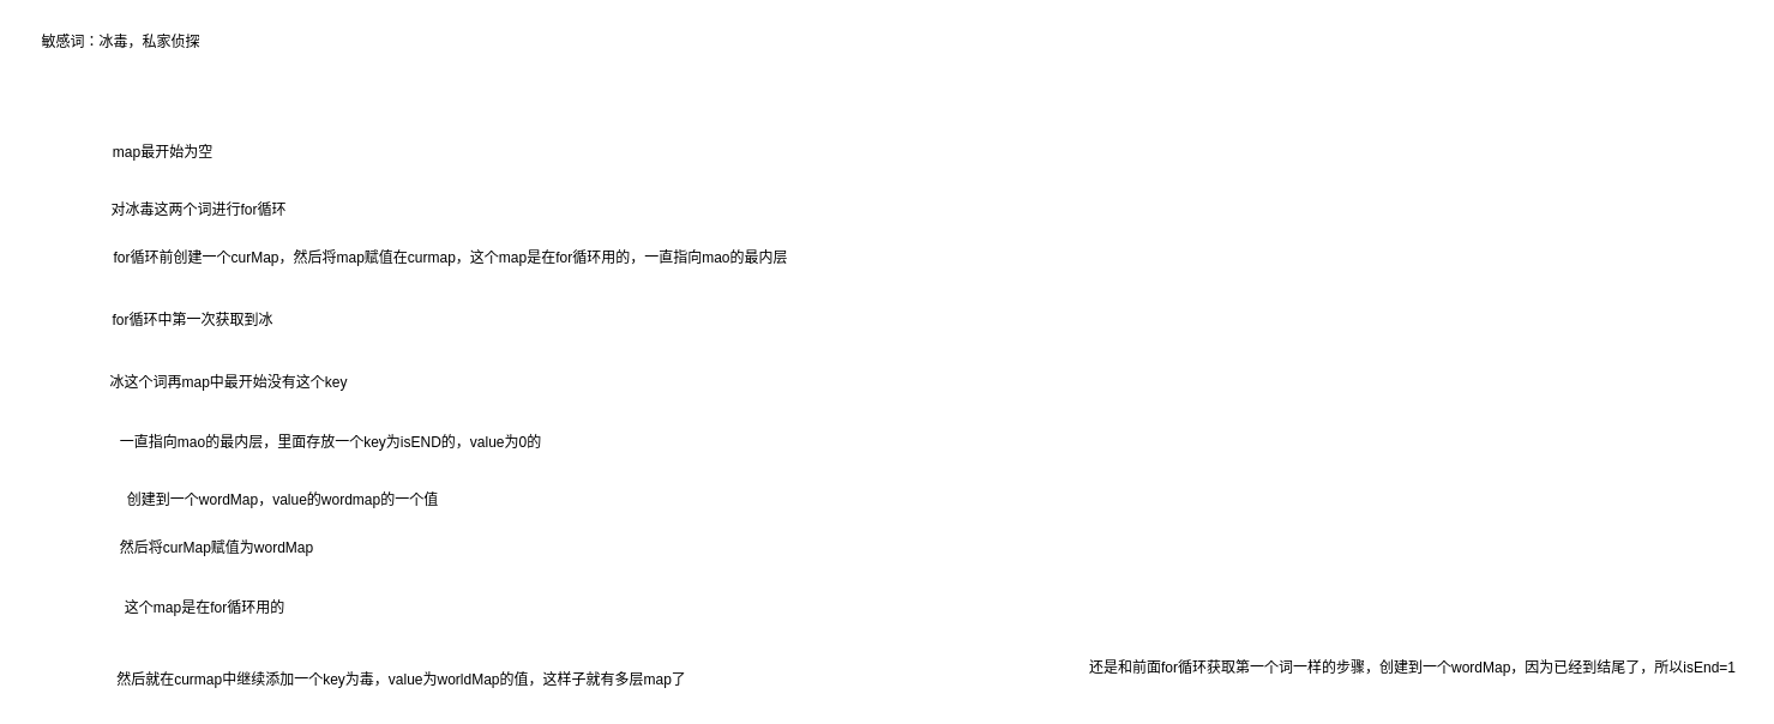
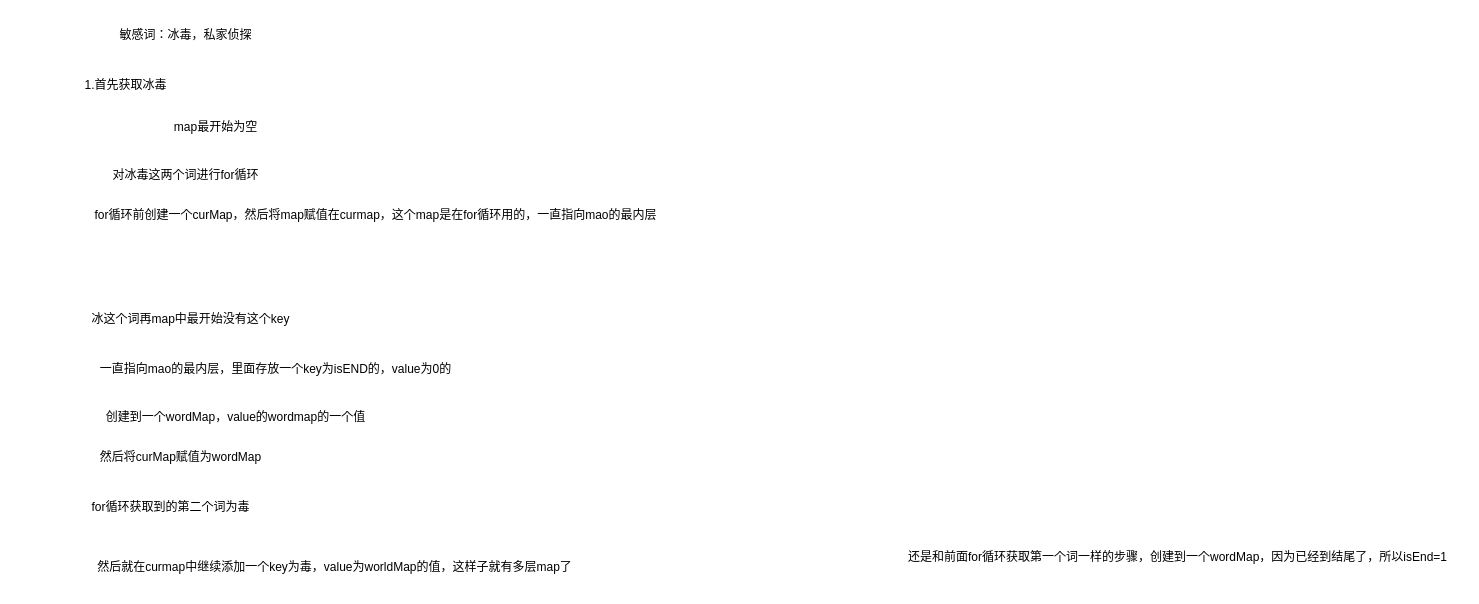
  <mxCell id="0" />
  <mxCell id="1" parent="0" />
- <mxCell id="2" value="敏感词：冰毒，私家侦探" style="text;html=1;align=center;verticalAlign=middle;resizable=0;points=[];autosize=1;strokeColor=none;fillColor=none;" vertex="1" parent="1"><mxGeometry x="20" y="20" width="160" height="30" as="geometry" /></mxCell>
- <mxCell id="4" value="map最开始为空" style="text;html=1;align=center;verticalAlign=middle;resizable=0;points=[];autosize=1;strokeColor=none;fillColor=none;" vertex="1" parent="1"><mxGeometry x="80" y="112" width="110" height="30" as="geometry" /></mxCell>
- <mxCell id="5" value="对冰毒这两个词进行for循环" style="text;html=1;align=center;verticalAlign=middle;resizable=0;points=[];autosize=1;strokeColor=none;fillColor=none;" vertex="1" parent="1"><mxGeometry x="80" y="160" width="170" height="30" as="geometry" /></mxCell>
- <mxCell id="6" value="for循环中第一次获取到冰" style="text;html=1;align=center;verticalAlign=middle;resizable=0;points=[];autosize=1;strokeColor=none;fillColor=none;" vertex="1" parent="1"><mxGeometry x="80" y="252" width="160" height="30" as="geometry" /></mxCell>
+ <mxCell id="2" value="敏感词：冰毒，私家侦探" style="text;html=1;align=center;verticalAlign=middle;resizable=0;points=[];autosize=1;strokeColor=none;fillColor=none;" vertex="1" parent="1"><mxGeometry x="105" y="20" width="160" height="30" as="geometry" /></mxCell>
+ <mxCell id="3" value="1.首先获取冰毒" style="text;html=1;align=center;verticalAlign=middle;resizable=0;points=[];autosize=1;strokeColor=none;fillColor=none;" vertex="1" parent="1"><mxGeometry x="70" y="70" width="110" height="30" as="geometry" /></mxCell>
+ <mxCell id="4" value="map最开始为空" style="text;html=1;align=center;verticalAlign=middle;resizable=0;points=[];autosize=1;strokeColor=none;fillColor=none;" vertex="1" parent="1"><mxGeometry x="160" y="112" width="110" height="30" as="geometry" /></mxCell>
+ <mxCell id="5" value="对冰毒这两个词进行for循环" style="text;html=1;align=center;verticalAlign=middle;resizable=0;points=[];autosize=1;strokeColor=none;fillColor=none;" vertex="1" parent="1"><mxGeometry x="100" y="160" width="170" height="30" as="geometry" /></mxCell>
  <mxCell id="7" value="冰这个词再map中最开始没有这个key" style="text;html=1;align=center;verticalAlign=middle;resizable=0;points=[];autosize=1;strokeColor=none;fillColor=none;" vertex="1" parent="1"><mxGeometry x="80" y="304" width="220" height="30" as="geometry" /></mxCell>
  <mxCell id="8" value="一直指向mao的最内层，里面存放一个key为isEND的，value为0的" style="text;html=1;align=center;verticalAlign=middle;resizable=0;points=[];autosize=1;strokeColor=none;fillColor=none;" vertex="1" parent="1"><mxGeometry x="80" y="354" width="390" height="30" as="geometry" /></mxCell>
  <mxCell id="9" value="创建到一个wordMap，value的wordmap的一个值" style="text;html=1;align=center;verticalAlign=middle;resizable=0;points=[];autosize=1;strokeColor=none;fillColor=none;" vertex="1" parent="1"><mxGeometry x="80" y="402" width="310" height="30" as="geometry" /></mxCell>
  <mxCell id="10" value="for循环前创建一个curMap，然后将map赋值在curmap，这个map是在for循环用的，一直指向mao的最内层" style="text;html=1;align=center;verticalAlign=middle;resizable=0;points=[];autosize=1;strokeColor=none;fillColor=none;" vertex="1" parent="1"><mxGeometry x="80" y="200" width="590" height="30" as="geometry" /></mxCell>
  <mxCell id="11" value="然后将curMap赋值为wordMap" style="text;html=1;align=center;verticalAlign=middle;resizable=0;points=[];autosize=1;strokeColor=none;fillColor=none;" vertex="1" parent="1"><mxGeometry x="90" y="442" width="180" height="30" as="geometry" /></mxCell>
- <mxCell id="12" value="这个map是在for循环用的" style="text;html=1;align=center;verticalAlign=middle;resizable=0;points=[];autosize=1;strokeColor=none;fillColor=none;" vertex="1" parent="1"><mxGeometry x="80" y="492" width="180" height="30" as="geometry" /></mxCell>
+ <mxCell id="12" value="for循环获取到的第二个词为毒" style="text;html=1;align=center;verticalAlign=middle;resizable=0;points=[];autosize=1;strokeColor=none;fillColor=none;" vertex="1" parent="1"><mxGeometry x="80" y="492" width="180" height="30" as="geometry" /></mxCell>
  <mxCell id="13" value="还是和前面for循环获取第一个词一样的步骤，创建到一个wordMap，因为已经到结尾了，所以isEnd=1" style="text;html=1;align=center;verticalAlign=middle;resizable=0;points=[];autosize=1;strokeColor=none;fillColor=none;" vertex="1" parent="1"><mxGeometry x="897" y="542" width="560" height="30" as="geometry" /></mxCell>
  <mxCell id="14" value="然后就在curmap中继续添加一个key为毒，value为worldMap的值，这样子就有多层map了" style="text;html=1;align=center;verticalAlign=middle;resizable=0;points=[];autosize=1;strokeColor=none;fillColor=none;" vertex="1" parent="1"><mxGeometry x="84" y="552" width="500" height="30" as="geometry" /></mxCell>
